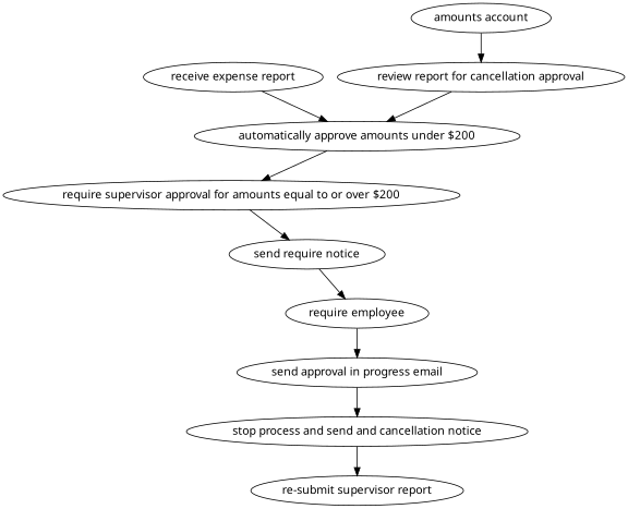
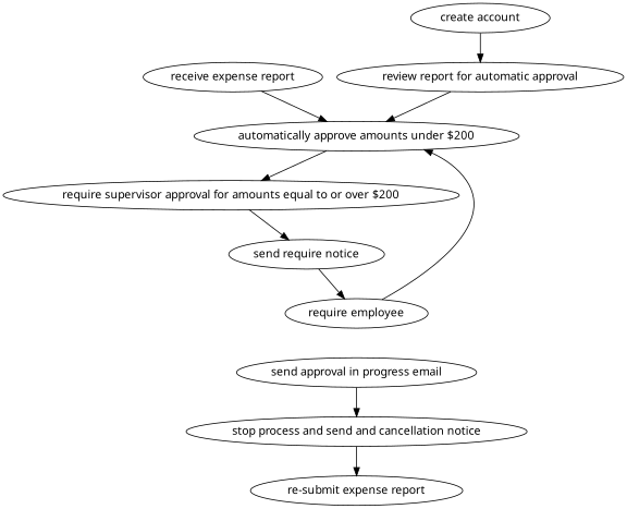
  strict digraph {
    fontname="Noto Sans"
    node [fontname="Noto Sans"]
    edge [attrs="{'type': 'flow', 'label': 'flow'}" fontname="Noto Sans"]
    "receive expense report" [attrs="{'type': 'Activity', 'label': 'receive expense report'}"]
    "automatically approve amounts under $200" [attrs="{'type': 'Activity', 'label': 'automatically approve amounts under $200'}"]
-   "create account" [attrs="{'type': 'Activity', 'label': 'create account'}" label="amounts account"]
-   "review report for automatic approval" [attrs="{'type': 'Activity', 'label': 'review report for automatic approval'}" label="review report for cancellation approval"]
+   "create account" [attrs="{'type': 'Activity', 'label': 'create account'}"]
+   "review report for automatic approval" [attrs="{'type': 'Activity', 'label': 'review report for automatic approval'}"]
    "require supervisor approval for amounts equal to or over $200" [attrs="{'type': 'Activity', 'label': 'require supervisor approval for amounts equal to or over $200'}"]
    n6 [attrs="{'type': 'Activity', 'label': 'send rejection notice'}" label="send require notice"]
    n7 [attrs="{'type': 'Activity', 'label': 'reimburse employee'}" label="require employee"]
    "send approval in progress email" [attrs="{'type': 'Activity', 'label': 'send approval in progress email'}"]
    n9 [attrs="{'type': 'Activity', 'label': 'stop process and send email cancellation notice'}" label="stop process and send and cancellation notice"]
-   "re-submit expense report" [attrs="{'type': 'Activity', 'label': 're-submit expense report'}" label="re-submit supervisor report"]
+   "re-submit expense report" [attrs="{'type': 'Activity', 'label': 're-submit expense report'}"]
    "receive expense report" -> "automatically approve amounts under $200"
    "automatically approve amounts under $200" -> "require supervisor approval for amounts equal to or over $200"
    "create account" -> "review report for automatic approval"
    "review report for automatic approval" -> "automatically approve amounts under $200"
    "require supervisor approval for amounts equal to or over $200" -> n6
    n6 -> n7
-   n7 -> "send approval in progress email"
+   n7 -> "automatically approve amounts under $200"
    "send approval in progress email" -> n9
    n9 -> "re-submit expense report"
  }
